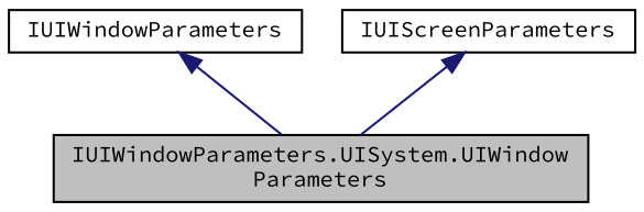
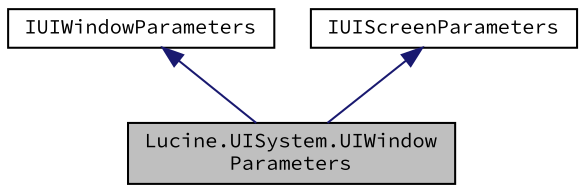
  digraph {
    fontname="Source Code Pro"
    node [color=black fillcolor=white fontname="Source Code Pro" fontsize=10 shape=record style=filled]
    edge [color=midnightblue dir=back fontname="Source Code Pro" fontsize=10 labelfontname=Helvetica labelfontsize=10 style=solid]
-   n1 [fillcolor=grey75 fontcolor=black height=0.2 label="IUIWindowParameters.UISystem.UIWindow\lParameters" width=0.4]
+   n1 [fillcolor=grey75 fontcolor=black height=0.2 label="Lucine.UISystem.UIWindow\lParameters" width=0.4]
    n2 [height=0.2 label=IUIWindowParameters width=0.4]
    n3 [height=0.2 label=IUIScreenParameters width=0.4]
    n2 -> n1
    n3 -> n1
  }
